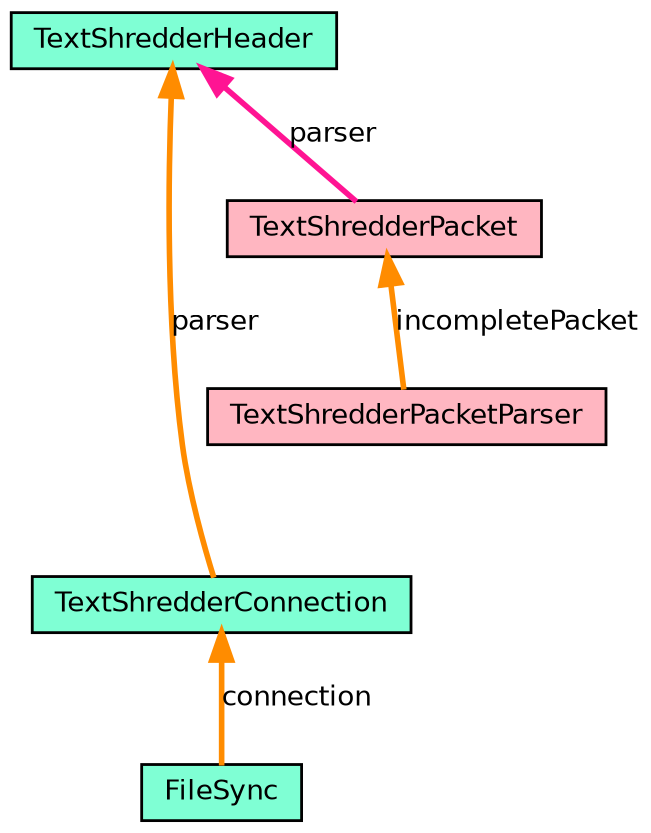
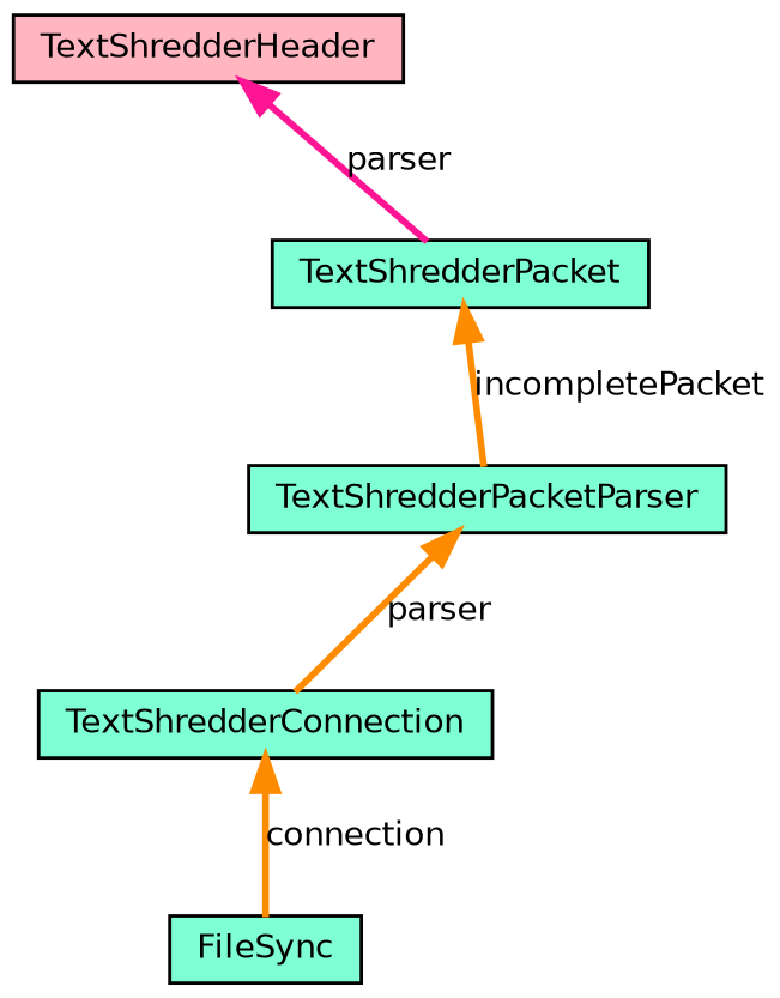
  digraph {
    fontname="DejaVu Sans"
    node [color=black fillcolor=aquamarine fontname="DejaVu Sans" fontsize=10 shape=record style=filled]
    edge [color=darkorange dir=back fontname="DejaVu Sans" fontsize=10 labelfontname="FreeSans.ttf" labelfontsize=10 style=bold]
    n1 [fontcolor=black height=0.2 label=FileSync width=0.4]
    n2 [height=0.2 label=TextShredderConnection width=0.4]
-   n3 [fillcolor=lightpink height=0.2 label=TextShredderPacketParser width=0.4]
-   n4 [fillcolor=lightpink height=0.2 label=TextShredderPacket width=0.4]
-   n5 [height=0.2 label=TextShredderHeader width=0.4]
+   n3 [height=0.2 label=TextShredderPacketParser width=0.4]
+   n4 [height=0.2 label=TextShredderPacket width=0.4]
+   n5 [fillcolor=lightpink height=0.2 label=TextShredderHeader width=0.4]
    n2 -> n1 [label=connection]
-   n5 -> n2 [label=parser]
+   n3 -> n2 [label=parser]
    n4 -> n3 [label=incompletePacket]
    n5 -> n4 [color=deeppink label=parser]
  }
